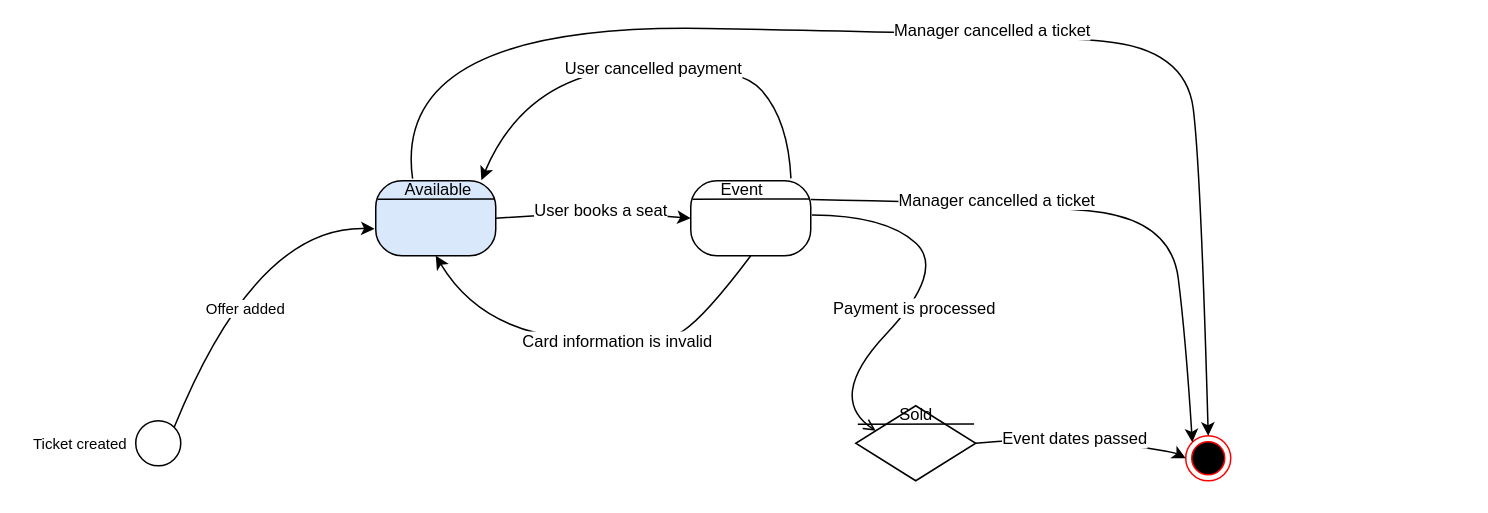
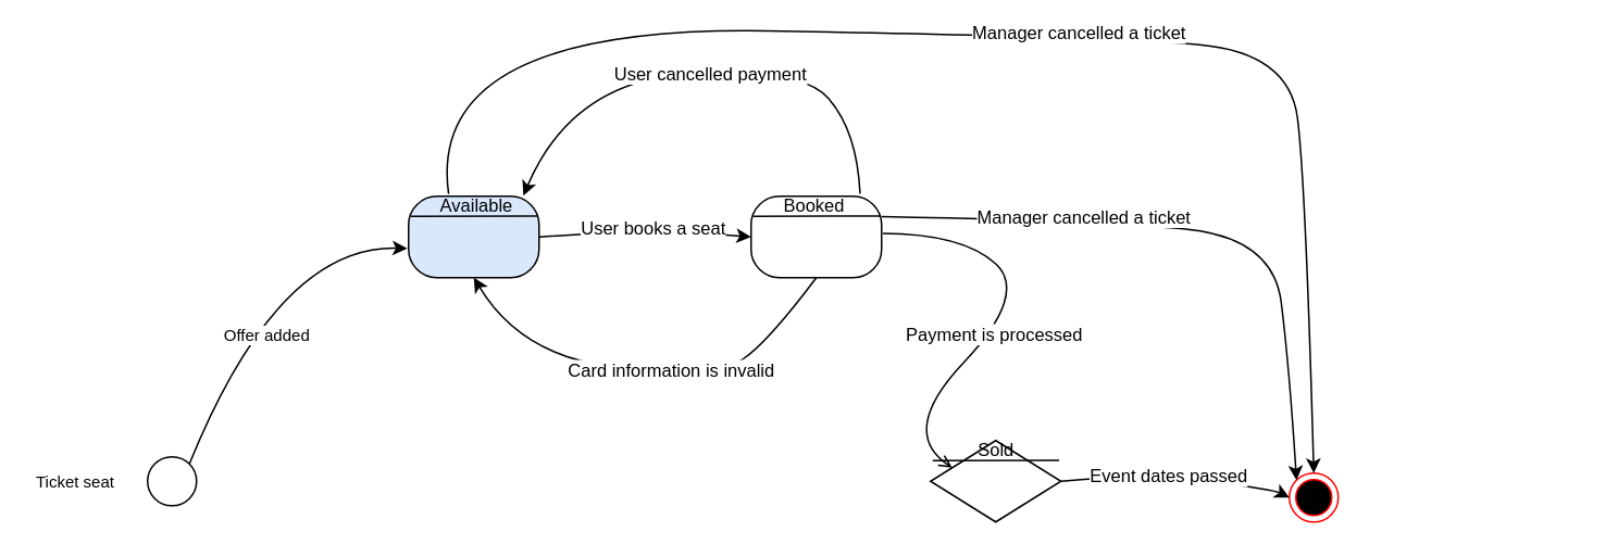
  <mxCell id="0" />
  <mxCell id="1" parent="0" />
  <mxCell id="2" value="" style="group" parent="1" vertex="1" connectable="0"><mxGeometry x="140" y="20" width="830" height="300" as="geometry" /></mxCell>
  <mxCell id="3" value="" style="group" parent="2" vertex="1" connectable="0"><mxGeometry x="650" y="270" width="120" height="30" as="geometry" /></mxCell>
  <mxCell id="4" value="" style="ellipse;html=1;shape=endState;fillColor=#000000;strokeColor=#ff0000;" parent="3" vertex="1"><mxGeometry width="30" height="30" as="geometry" /></mxCell>
  <mxCell id="5" value="" style="group;fontSize=10;" parent="2" vertex="1" connectable="0"><mxGeometry x="110" y="100" width="80" height="50" as="geometry" /></mxCell>
  <mxCell id="6" value="&lt;font style=&quot;font-size: 11px;&quot;&gt;&amp;nbsp; &amp;nbsp; &amp;nbsp; Available&lt;/font&gt;&lt;div style=&quot;font-size: 11px;&quot;&gt;&lt;font style=&quot;font-size: 11px;&quot;&gt;&lt;br&gt;&lt;/font&gt;&lt;/div&gt;&lt;div style=&quot;font-size: 11px;&quot;&gt;&lt;font style=&quot;font-size: 11px;&quot;&gt;&lt;br&gt;&lt;/font&gt;&lt;/div&gt;&lt;div style=&quot;font-size: 11px;&quot;&gt;&lt;font style=&quot;font-size: 11px;&quot;&gt;&lt;br&gt;&lt;/font&gt;&lt;/div&gt;" style="rounded=1;whiteSpace=wrap;html=1;align=left;arcSize=35;fillColor=#dae8fc;" parent="5" vertex="1"><mxGeometry width="80" height="50" as="geometry" /></mxCell>
  <mxCell id="7" value="" style="endArrow=none;html=1;rounded=0;exitX=0.017;exitY=0.248;exitDx=0;exitDy=0;entryX=0.986;entryY=0.242;entryDx=0;entryDy=0;entryPerimeter=0;exitPerimeter=0;" parent="5" source="6" target="6" edge="1"><mxGeometry width="50" height="50" relative="1" as="geometry"><mxPoint x="232" y="57.143" as="sourcePoint" /><mxPoint x="272" y="21.429" as="targetPoint" /></mxGeometry></mxCell>
  <mxCell id="8" value="" style="group;fontSize=10;" parent="2" vertex="1" connectable="0"><mxGeometry x="320" y="100" width="80" height="50" as="geometry" /></mxCell>
- <mxCell id="9" value="&lt;font style=&quot;font-size: 11px;&quot;&gt;&amp;nbsp; &amp;nbsp; &amp;nbsp; Event&lt;/font&gt;&lt;div style=&quot;font-size: 11px;&quot;&gt;&lt;br&gt;&lt;/div&gt;&lt;div style=&quot;font-size: 11px;&quot;&gt;&lt;font style=&quot;font-size: 11px;&quot;&gt;&lt;br&gt;&lt;/font&gt;&lt;/div&gt;&lt;div style=&quot;font-size: 11px;&quot;&gt;&lt;font style=&quot;font-size: 11px;&quot;&gt;&lt;br&gt;&lt;/font&gt;&lt;/div&gt;" style="rounded=1;whiteSpace=wrap;html=1;align=left;arcSize=35;" parent="8" vertex="1"><mxGeometry width="80" height="50" as="geometry" /></mxCell>
+ <mxCell id="9" value="&lt;font style=&quot;font-size: 11px;&quot;&gt;&amp;nbsp; &amp;nbsp; &amp;nbsp; Booked&lt;/font&gt;&lt;div style=&quot;font-size: 11px;&quot;&gt;&lt;br&gt;&lt;/div&gt;&lt;div style=&quot;font-size: 11px;&quot;&gt;&lt;font style=&quot;font-size: 11px;&quot;&gt;&lt;br&gt;&lt;/font&gt;&lt;/div&gt;&lt;div style=&quot;font-size: 11px;&quot;&gt;&lt;font style=&quot;font-size: 11px;&quot;&gt;&lt;br&gt;&lt;/font&gt;&lt;/div&gt;" style="rounded=1;whiteSpace=wrap;html=1;align=left;arcSize=35;" parent="8" vertex="1"><mxGeometry width="80" height="50" as="geometry" /></mxCell>
  <mxCell id="10" value="" style="endArrow=none;html=1;rounded=0;exitX=0.017;exitY=0.248;exitDx=0;exitDy=0;entryX=0.986;entryY=0.242;entryDx=0;entryDy=0;entryPerimeter=0;exitPerimeter=0;" parent="8" source="9" target="9" edge="1"><mxGeometry width="50" height="50" relative="1" as="geometry"><mxPoint x="232" y="57.143" as="sourcePoint" /><mxPoint x="272" y="21.429" as="targetPoint" /></mxGeometry></mxCell>
  <mxCell id="11" value="" style="curved=1;endArrow=classic;html=1;rounded=0;exitX=1;exitY=0.5;exitDx=0;exitDy=0;entryX=0;entryY=0.5;entryDx=0;entryDy=0;" parent="2" source="6" target="9" edge="1"><mxGeometry width="50" height="50" relative="1" as="geometry"><mxPoint x="260" y="170" as="sourcePoint" /><mxPoint x="310" y="120" as="targetPoint" /><Array as="points"><mxPoint x="260" y="120" /></Array></mxGeometry></mxCell>
  <mxCell id="12" value="User books a seat" style="edgeLabel;html=1;align=center;verticalAlign=middle;resizable=0;points=[];" parent="11" vertex="1" connectable="0"><mxGeometry x="-0.287" y="-1" relative="1" as="geometry"><mxPoint x="24" y="-3" as="offset" /></mxGeometry></mxCell>
  <mxCell id="13" value="" style="group;fontSize=10;" parent="2" vertex="1" connectable="0"><mxGeometry x="430" y="250" width="80" height="50" as="geometry" /></mxCell>
  <mxCell id="14" value="&lt;font style=&quot;font-size: 11px;&quot;&gt;&amp;nbsp; &amp;nbsp; &amp;nbsp; &amp;nbsp; &amp;nbsp;Sold&lt;/font&gt;&lt;div style=&quot;font-size: 11px;&quot;&gt;&lt;font style=&quot;font-size: 11px;&quot;&gt;&lt;br&gt;&lt;/font&gt;&lt;/div&gt;&lt;div style=&quot;font-size: 11px;&quot;&gt;&lt;font style=&quot;font-size: 11px;&quot;&gt;&lt;br&gt;&lt;/font&gt;&lt;/div&gt;&lt;div style=&quot;font-size: 11px;&quot;&gt;&lt;font style=&quot;font-size: 11px;&quot;&gt;&lt;br&gt;&lt;/font&gt;&lt;/div&gt;" style="rhombus;whiteSpace=wrap;html=1;align=left;arcSize=35;" parent="13" vertex="1"><mxGeometry width="80" height="50" as="geometry" /></mxCell>
  <mxCell id="15" value="" style="endArrow=none;html=1;rounded=0;exitX=0.017;exitY=0.248;exitDx=0;exitDy=0;entryX=0.986;entryY=0.242;entryDx=0;entryDy=0;entryPerimeter=0;exitPerimeter=0;" parent="13" source="14" target="14" edge="1"><mxGeometry width="50" height="50" relative="1" as="geometry"><mxPoint x="232" y="57.143" as="sourcePoint" /><mxPoint x="272" y="21.429" as="targetPoint" /></mxGeometry></mxCell>
  <mxCell id="16" value="" style="curved=1;endArrow=open;html=1;rounded=0;entryX=0;entryY=0.25;entryDx=0;entryDy=0;exitX=1.01;exitY=0.456;exitDx=0;exitDy=0;exitPerimeter=0;" parent="2" source="9" target="14" edge="1"><mxGeometry width="50" height="50" relative="1" as="geometry"><mxPoint x="340" y="190" as="sourcePoint" /><mxPoint x="390" y="140" as="targetPoint" /><Array as="points"><mxPoint x="450" y="123" /><mxPoint x="490" y="160" /><mxPoint x="410" y="245" /></Array></mxGeometry></mxCell>
  <mxCell id="17" value="Payment is processed" style="edgeLabel;html=1;align=center;verticalAlign=middle;resizable=0;points=[];" parent="16" vertex="1" connectable="0"><mxGeometry x="0.046" y="1" relative="1" as="geometry"><mxPoint as="offset" /></mxGeometry></mxCell>
  <mxCell id="18" value="" style="curved=1;endArrow=classic;html=1;rounded=0;entryX=0.88;entryY=-0.008;entryDx=0;entryDy=0;entryPerimeter=0;exitX=0.835;exitY=-0.032;exitDx=0;exitDy=0;exitPerimeter=0;" parent="2" source="9" target="6" edge="1"><mxGeometry width="50" height="50" relative="1" as="geometry"><mxPoint x="335" y="60" as="sourcePoint" /><mxPoint x="385" y="10" as="targetPoint" /><Array as="points"><mxPoint x="385" y="60" /><mxPoint x="350" y="20" /><mxPoint x="210" y="30" /></Array></mxGeometry></mxCell>
  <mxCell id="19" value="User cancelled payment" style="edgeLabel;html=1;align=center;verticalAlign=middle;resizable=0;points=[];" parent="18" vertex="1" connectable="0"><mxGeometry x="-0.042" y="1" relative="1" as="geometry"><mxPoint as="offset" /></mxGeometry></mxCell>
  <mxCell id="20" value="" style="curved=1;endArrow=classic;html=1;rounded=0;exitX=1;exitY=0.5;exitDx=0;exitDy=0;entryX=0;entryY=0.5;entryDx=0;entryDy=0;" parent="2" source="14" target="4" edge="1"><mxGeometry width="50" height="50" relative="1" as="geometry"><mxPoint x="580" y="300" as="sourcePoint" /><mxPoint x="630" y="250" as="targetPoint" /><Array as="points"><mxPoint x="560" y="270" /><mxPoint x="640" y="280" /></Array></mxGeometry></mxCell>
  <mxCell id="21" value="Event dates passed" style="edgeLabel;html=1;align=center;verticalAlign=middle;resizable=0;points=[];" parent="20" vertex="1" connectable="0"><mxGeometry x="-0.076" relative="1" as="geometry"><mxPoint as="offset" /></mxGeometry></mxCell>
  <mxCell id="22" value="" style="curved=1;endArrow=classic;html=1;rounded=0;entryX=0.5;entryY=1;entryDx=0;entryDy=0;exitX=0.5;exitY=1;exitDx=0;exitDy=0;" parent="2" source="9" target="6" edge="1"><mxGeometry width="50" height="50" relative="1" as="geometry"><mxPoint x="400" y="280" as="sourcePoint" /><mxPoint x="450" y="230" as="targetPoint" /><Array as="points"><mxPoint x="330" y="190" /><mxPoint x="300" y="210" /><mxPoint x="180" y="200" /></Array></mxGeometry></mxCell>
  <mxCell id="23" value="Card information is invalid" style="edgeLabel;html=1;align=center;verticalAlign=middle;resizable=0;points=[];" parent="22" vertex="1" connectable="0"><mxGeometry x="0.168" y="2" relative="1" as="geometry"><mxPoint x="39" as="offset" /></mxGeometry></mxCell>
  <mxCell id="24" value="" style="curved=1;endArrow=classic;html=1;rounded=0;entryX=0;entryY=0;entryDx=0;entryDy=0;exitX=1;exitY=0.25;exitDx=0;exitDy=0;" parent="2" source="9" target="4" edge="1"><mxGeometry width="50" height="50" relative="1" as="geometry"><mxPoint x="425.61" y="98.11" as="sourcePoint" /><mxPoint x="680.003" y="260.003" as="targetPoint" /><Array as="points"><mxPoint x="530" y="115" /><mxPoint x="640" y="125" /><mxPoint x="650" y="205" /></Array></mxGeometry></mxCell>
  <mxCell id="25" value="Manager cancelled a ticket" style="edgeLabel;html=1;align=center;verticalAlign=middle;resizable=0;points=[];rotation=0;" parent="24" vertex="1" connectable="0"><mxGeometry x="-0.23" y="1" relative="1" as="geometry"><mxPoint x="-26" y="-3" as="offset" /></mxGeometry></mxCell>
  <mxCell id="26" value="" style="group" parent="2" vertex="1" connectable="0"><mxGeometry x="-50" y="260" width="175" height="30" as="geometry" /></mxCell>
  <mxCell id="27" value="" style="ellipse;whiteSpace=wrap;html=1;aspect=fixed;" parent="26" vertex="1"><mxGeometry width="30" height="30" as="geometry" /></mxCell>
  <mxCell id="28" value="" style="curved=1;endArrow=classic;html=1;rounded=0;exitX=1;exitY=0;exitDx=0;exitDy=0;entryX=-0.01;entryY=0.64;entryDx=0;entryDy=0;entryPerimeter=0;" parent="2" source="27" target="6" edge="1"><mxGeometry width="50" height="50" relative="1" as="geometry"><mxPoint x="150" y="190" as="sourcePoint" /><mxPoint x="200" y="140" as="targetPoint" /><Array as="points"><mxPoint x="30" y="130" /></Array></mxGeometry></mxCell>
  <mxCell id="29" value="Offer added" style="edgeLabel;html=1;align=center;verticalAlign=middle;resizable=0;points=[];fontSize=10;" parent="28" vertex="1" connectable="0"><mxGeometry x="-0.269" y="11" relative="1" as="geometry"><mxPoint x="26" as="offset" /></mxGeometry></mxCell>
  <mxCell id="30" value="" style="curved=1;endArrow=classic;html=1;rounded=0;entryX=0.5;entryY=0;entryDx=0;entryDy=0;exitX=0.307;exitY=-0.027;exitDx=0;exitDy=0;exitPerimeter=0;" edge="1" parent="2" source="6" target="4"><mxGeometry width="50" height="50" relative="1" as="geometry"><mxPoint x="140" as="sourcePoint" /><mxPoint x="664" y="161" as="targetPoint" /><Array as="points"><mxPoint x="120" y="-5" /><mxPoint x="540" y="2" /><mxPoint x="650" y="12" /><mxPoint x="660" y="92" /></Array></mxGeometry></mxCell>
  <mxCell id="31" value="Manager cancelled a ticket" style="edgeLabel;html=1;align=center;verticalAlign=middle;resizable=0;points=[];rotation=0;" vertex="1" connectable="0" parent="30"><mxGeometry x="-0.23" y="1" relative="1" as="geometry"><mxPoint x="161" y="2" as="offset" /></mxGeometry></mxCell>
- <mxCell id="32" value="Ticket created" style="text;html=1;align=left;verticalAlign=middle;resizable=0;points=[];autosize=1;strokeColor=none;fillColor=none;fontSize=10;" parent="1" vertex="1"><mxGeometry x="20" y="280" width="90" height="30" as="geometry" /></mxCell>
+ <mxCell id="32" value="Ticket seat" style="text;html=1;align=left;verticalAlign=middle;resizable=0;points=[];autosize=1;strokeColor=none;fillColor=none;fontSize=10;" parent="1" vertex="1"><mxGeometry x="20" y="280" width="90" height="30" as="geometry" /></mxCell>
